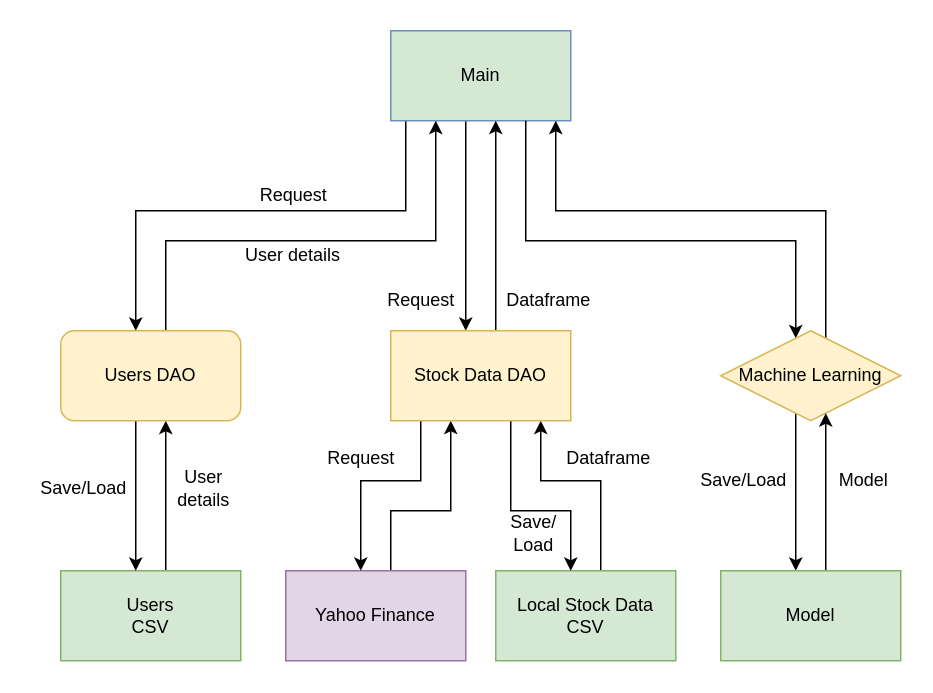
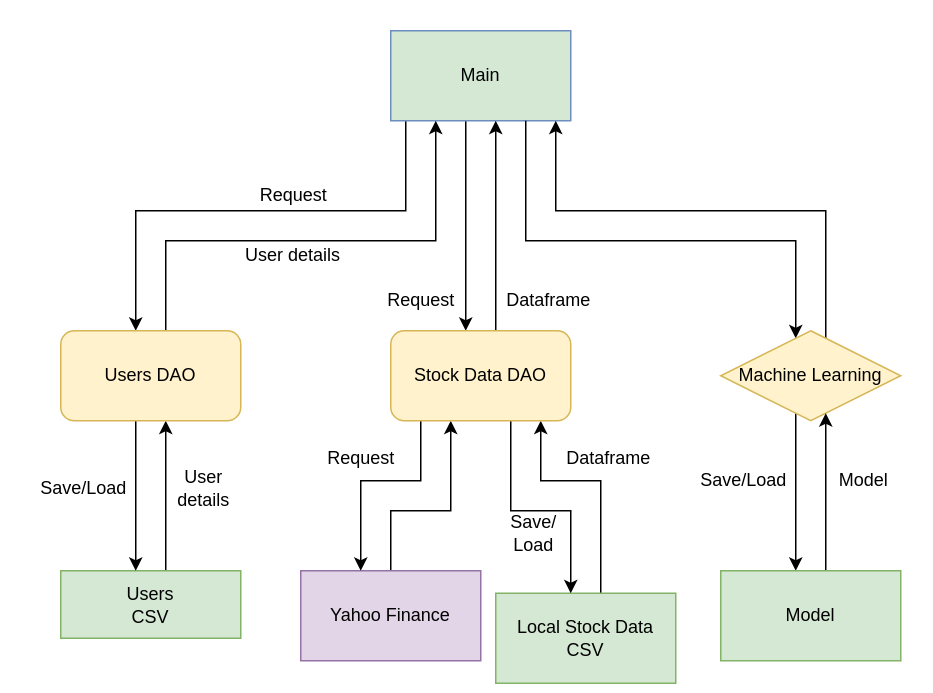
  <mxCell id="0" />
  <mxCell id="1" parent="0" />
  <mxCell id="2" style="edgeStyle=orthogonalEdgeStyle;rounded=0;orthogonalLoop=1;jettySize=auto;html=1;" edge="1" parent="1" source="3" target="17"><mxGeometry relative="1" as="geometry"><Array as="points"><mxPoint x="260" y="340" /><mxPoint x="300" y="340" /></Array></mxGeometry></mxCell>
- <mxCell id="3" value="Yahoo Finance" style="rounded=0;whiteSpace=wrap;html=1;fillColor=#e1d5e7;strokeColor=#9673a6;" vertex="1" parent="1"><mxGeometry x="190" y="380" width="120" height="60" as="geometry" /></mxCell>
+ <mxCell id="3" value="Yahoo Finance" style="rounded=0;whiteSpace=wrap;html=1;fillColor=#e1d5e7;strokeColor=#9673a6;" vertex="1" parent="1"><mxGeometry x="200" y="380" width="120" height="60" as="geometry" /></mxCell>
  <mxCell id="4" style="edgeStyle=orthogonalEdgeStyle;rounded=0;orthogonalLoop=1;jettySize=auto;html=1;" edge="1" parent="1" source="6" target="17"><mxGeometry relative="1" as="geometry"><Array as="points"><mxPoint x="310" y="140" /><mxPoint x="310" y="140" /></Array></mxGeometry></mxCell>
  <mxCell id="5" style="edgeStyle=orthogonalEdgeStyle;rounded=0;orthogonalLoop=1;jettySize=auto;html=1;" edge="1" parent="1" source="6" target="13"><mxGeometry relative="1" as="geometry"><Array as="points"><mxPoint x="270" y="140" /><mxPoint x="90" y="140" /></Array></mxGeometry></mxCell>
  <mxCell id="6" value="Main" style="rounded=0;whiteSpace=wrap;html=1;fillColor=#d5e8d4;strokeColor=#6c8ebf;" vertex="1" parent="1"><mxGeometry x="260" y="20" width="120" height="60" as="geometry" /></mxCell>
  <mxCell id="7" style="edgeStyle=orthogonalEdgeStyle;rounded=0;orthogonalLoop=1;jettySize=auto;html=1;" edge="1" parent="1" source="8" target="13"><mxGeometry relative="1" as="geometry"><Array as="points"><mxPoint x="110" y="320" /><mxPoint x="110" y="320" /></Array></mxGeometry></mxCell>
- <mxCell id="8" value="Users&lt;br&gt;CSV" style="rounded=0;whiteSpace=wrap;html=1;fillColor=#d5e8d4;strokeColor=#82b366;" vertex="1" parent="1"><mxGeometry x="40" y="380" width="120" height="60" as="geometry" /></mxCell>
+ <mxCell id="8" value="Users&lt;br&gt;CSV" style="rounded=0;whiteSpace=wrap;html=1;fillColor=#d5e8d4;strokeColor=#82b366;" vertex="1" parent="1"><mxGeometry x="40" y="380" width="120" height="45" as="geometry" /></mxCell>
  <mxCell id="9" style="edgeStyle=orthogonalEdgeStyle;rounded=0;orthogonalLoop=1;jettySize=auto;html=1;" edge="1" parent="1" source="10" target="17"><mxGeometry relative="1" as="geometry"><Array as="points"><mxPoint x="400" y="320" /><mxPoint x="360" y="320" /></Array></mxGeometry></mxCell>
- <mxCell id="10" value="Local Stock Data&lt;br&gt;CSV" style="rounded=0;whiteSpace=wrap;html=1;fillColor=#d5e8d4;strokeColor=#82b366;" vertex="1" parent="1"><mxGeometry x="330" y="380" width="120" height="60" as="geometry" /></mxCell>
+ <mxCell id="10" value="Local Stock Data&lt;br&gt;CSV" style="rounded=0;whiteSpace=wrap;html=1;fillColor=#d5e8d4;strokeColor=#82b366;" vertex="1" parent="1"><mxGeometry x="330" y="395" width="120" height="60" as="geometry" /></mxCell>
  <mxCell id="11" style="edgeStyle=orthogonalEdgeStyle;rounded=0;orthogonalLoop=1;jettySize=auto;html=1;" edge="1" parent="1" source="13" target="8"><mxGeometry relative="1" as="geometry"><Array as="points"><mxPoint x="90" y="320" /><mxPoint x="90" y="320" /></Array></mxGeometry></mxCell>
  <mxCell id="12" style="edgeStyle=orthogonalEdgeStyle;rounded=0;orthogonalLoop=1;jettySize=auto;html=1;" edge="1" parent="1" source="13" target="6"><mxGeometry relative="1" as="geometry"><Array as="points"><mxPoint x="110" y="160" /><mxPoint x="290" y="160" /></Array></mxGeometry></mxCell>
  <mxCell id="13" value="Users DAO" style="whiteSpace=wrap;html=1;fillColor=#fff2cc;strokeColor=#d6b656;rounded=1;" vertex="1" parent="1"><mxGeometry x="40" y="220" width="120" height="60" as="geometry" /></mxCell>
  <mxCell id="14" style="edgeStyle=orthogonalEdgeStyle;rounded=0;orthogonalLoop=1;jettySize=auto;html=1;" edge="1" parent="1" source="17" target="3"><mxGeometry relative="1" as="geometry"><Array as="points"><mxPoint x="280" y="320" /><mxPoint x="240" y="320" /></Array></mxGeometry></mxCell>
  <mxCell id="15" style="edgeStyle=orthogonalEdgeStyle;rounded=0;orthogonalLoop=1;jettySize=auto;html=1;" edge="1" parent="1" source="17" target="10"><mxGeometry relative="1" as="geometry"><Array as="points"><mxPoint x="340" y="340" /><mxPoint x="380" y="340" /></Array></mxGeometry></mxCell>
  <mxCell id="16" style="edgeStyle=orthogonalEdgeStyle;rounded=0;orthogonalLoop=1;jettySize=auto;html=1;" edge="1" parent="1" source="17" target="6"><mxGeometry relative="1" as="geometry"><Array as="points"><mxPoint x="330" y="160" /><mxPoint x="330" y="160" /></Array></mxGeometry></mxCell>
- <mxCell id="17" value="Stock Data DAO" style="rounded=0;whiteSpace=wrap;html=1;fillColor=#fff2cc;strokeColor=#d6b656;" vertex="1" parent="1"><mxGeometry x="260" y="220" width="120" height="60" as="geometry" /></mxCell>
+ <mxCell id="17" value="Stock Data DAO" style="whiteSpace=wrap;html=1;fillColor=#fff2cc;strokeColor=#d6b656;rounded=1;" vertex="1" parent="1"><mxGeometry x="260" y="220" width="120" height="60" as="geometry" /></mxCell>
  <mxCell id="18" style="edgeStyle=orthogonalEdgeStyle;rounded=0;orthogonalLoop=1;jettySize=auto;html=1;" edge="1" parent="1" source="21" target="6"><mxGeometry relative="1" as="geometry"><Array as="points"><mxPoint x="550" y="140" /><mxPoint x="370" y="140" /></Array></mxGeometry></mxCell>
  <mxCell id="19" style="edgeStyle=orthogonalEdgeStyle;rounded=0;orthogonalLoop=1;jettySize=auto;html=1;" edge="1" parent="1" source="21" target="23"><mxGeometry relative="1" as="geometry"><Array as="points"><mxPoint x="530" y="330" /><mxPoint x="530" y="330" /></Array></mxGeometry></mxCell>
  <mxCell id="20" style="edgeStyle=orthogonalEdgeStyle;rounded=0;orthogonalLoop=1;jettySize=auto;html=1;" edge="1" parent="1" source="6" target="21"><mxGeometry relative="1" as="geometry"><Array as="points"><mxPoint x="350" y="160" /><mxPoint x="530" y="160" /></Array></mxGeometry></mxCell>
  <mxCell id="21" value="Machine Learning" style="rhombus;whiteSpace=wrap;html=1;fillColor=#fff2cc;strokeColor=#d6b656;" vertex="1" parent="1"><mxGeometry x="480" y="220" width="120" height="60" as="geometry" /></mxCell>
  <mxCell id="22" style="edgeStyle=orthogonalEdgeStyle;rounded=0;orthogonalLoop=1;jettySize=auto;html=1;" edge="1" parent="1" source="23" target="21"><mxGeometry relative="1" as="geometry"><Array as="points"><mxPoint x="550" y="340" /><mxPoint x="550" y="340" /></Array></mxGeometry></mxCell>
  <mxCell id="23" value="Model" style="rounded=0;whiteSpace=wrap;html=1;fillColor=#d5e8d4;strokeColor=#82b366;" vertex="1" parent="1"><mxGeometry x="480" y="380" width="120" height="60" as="geometry" /></mxCell>
  <mxCell id="24" value="User&lt;br&gt;details" style="text;html=1;align=center;verticalAlign=middle;resizable=0;points=[];autosize=1;" vertex="1" parent="1"><mxGeometry x="110" y="310" width="50" height="30" as="geometry" /></mxCell>
  <mxCell id="25" value="Save/Load" style="text;html=1;align=center;verticalAlign=middle;resizable=0;points=[];autosize=1;" vertex="1" parent="1"><mxGeometry x="20" y="315" width="70" height="20" as="geometry" /></mxCell>
  <mxCell id="26" value="Request" style="text;html=1;align=center;verticalAlign=middle;resizable=0;points=[];autosize=1;" vertex="1" parent="1"><mxGeometry x="165" y="120" width="60" height="20" as="geometry" /></mxCell>
  <mxCell id="27" value="User details" style="text;html=1;strokeColor=none;fillColor=none;align=center;verticalAlign=middle;whiteSpace=wrap;rounded=0;" vertex="1" parent="1"><mxGeometry x="150" y="160" width="90" height="20" as="geometry" /></mxCell>
  <mxCell id="28" value="Request" style="text;html=1;align=center;verticalAlign=middle;resizable=0;points=[];autosize=1;" vertex="1" parent="1"><mxGeometry x="210" y="295" width="60" height="20" as="geometry" /></mxCell>
  <mxCell id="29" value="Save/&lt;br&gt;Load" style="text;html=1;align=center;verticalAlign=middle;resizable=0;points=[];autosize=1;" vertex="1" parent="1"><mxGeometry x="330" y="340" width="50" height="30" as="geometry" /></mxCell>
  <mxCell id="30" value="Dataframe" style="text;html=1;align=center;verticalAlign=middle;resizable=0;points=[];autosize=1;" vertex="1" parent="1"><mxGeometry x="370" y="295" width="70" height="20" as="geometry" /></mxCell>
  <mxCell id="31" value="Dataframe" style="text;html=1;align=center;verticalAlign=middle;resizable=0;points=[];autosize=1;" vertex="1" parent="1"><mxGeometry x="330" y="190" width="70" height="20" as="geometry" /></mxCell>
  <mxCell id="32" value="Request" style="text;html=1;align=center;verticalAlign=middle;resizable=0;points=[];autosize=1;" vertex="1" parent="1"><mxGeometry x="250" y="190" width="60" height="20" as="geometry" /></mxCell>
  <mxCell id="33" value="Model" style="text;html=1;align=center;verticalAlign=middle;resizable=0;points=[];autosize=1;" vertex="1" parent="1"><mxGeometry x="550" y="310" width="50" height="20" as="geometry" /></mxCell>
  <mxCell id="34" value="Save/Load" style="text;html=1;align=center;verticalAlign=middle;resizable=0;points=[];autosize=1;" vertex="1" parent="1"><mxGeometry x="460" y="310" width="70" height="20" as="geometry" /></mxCell>
